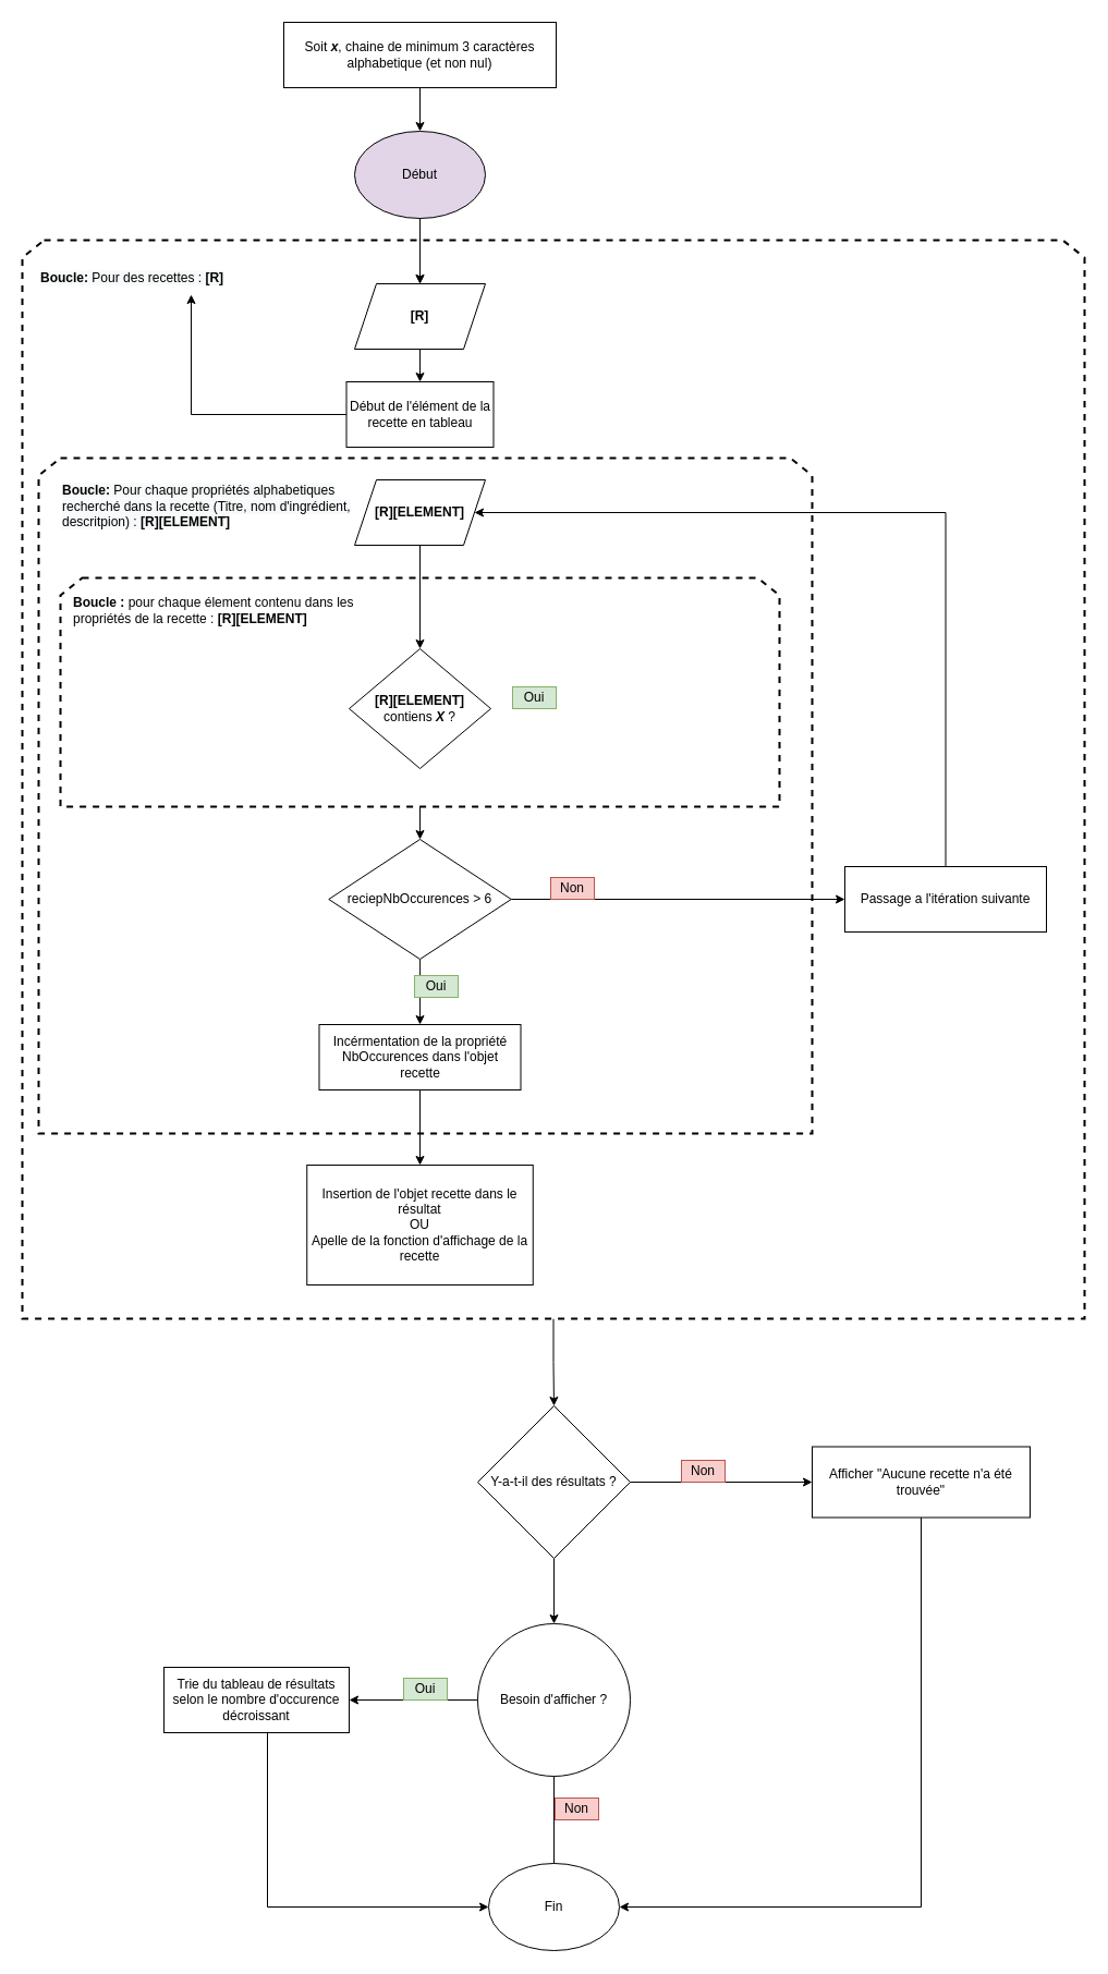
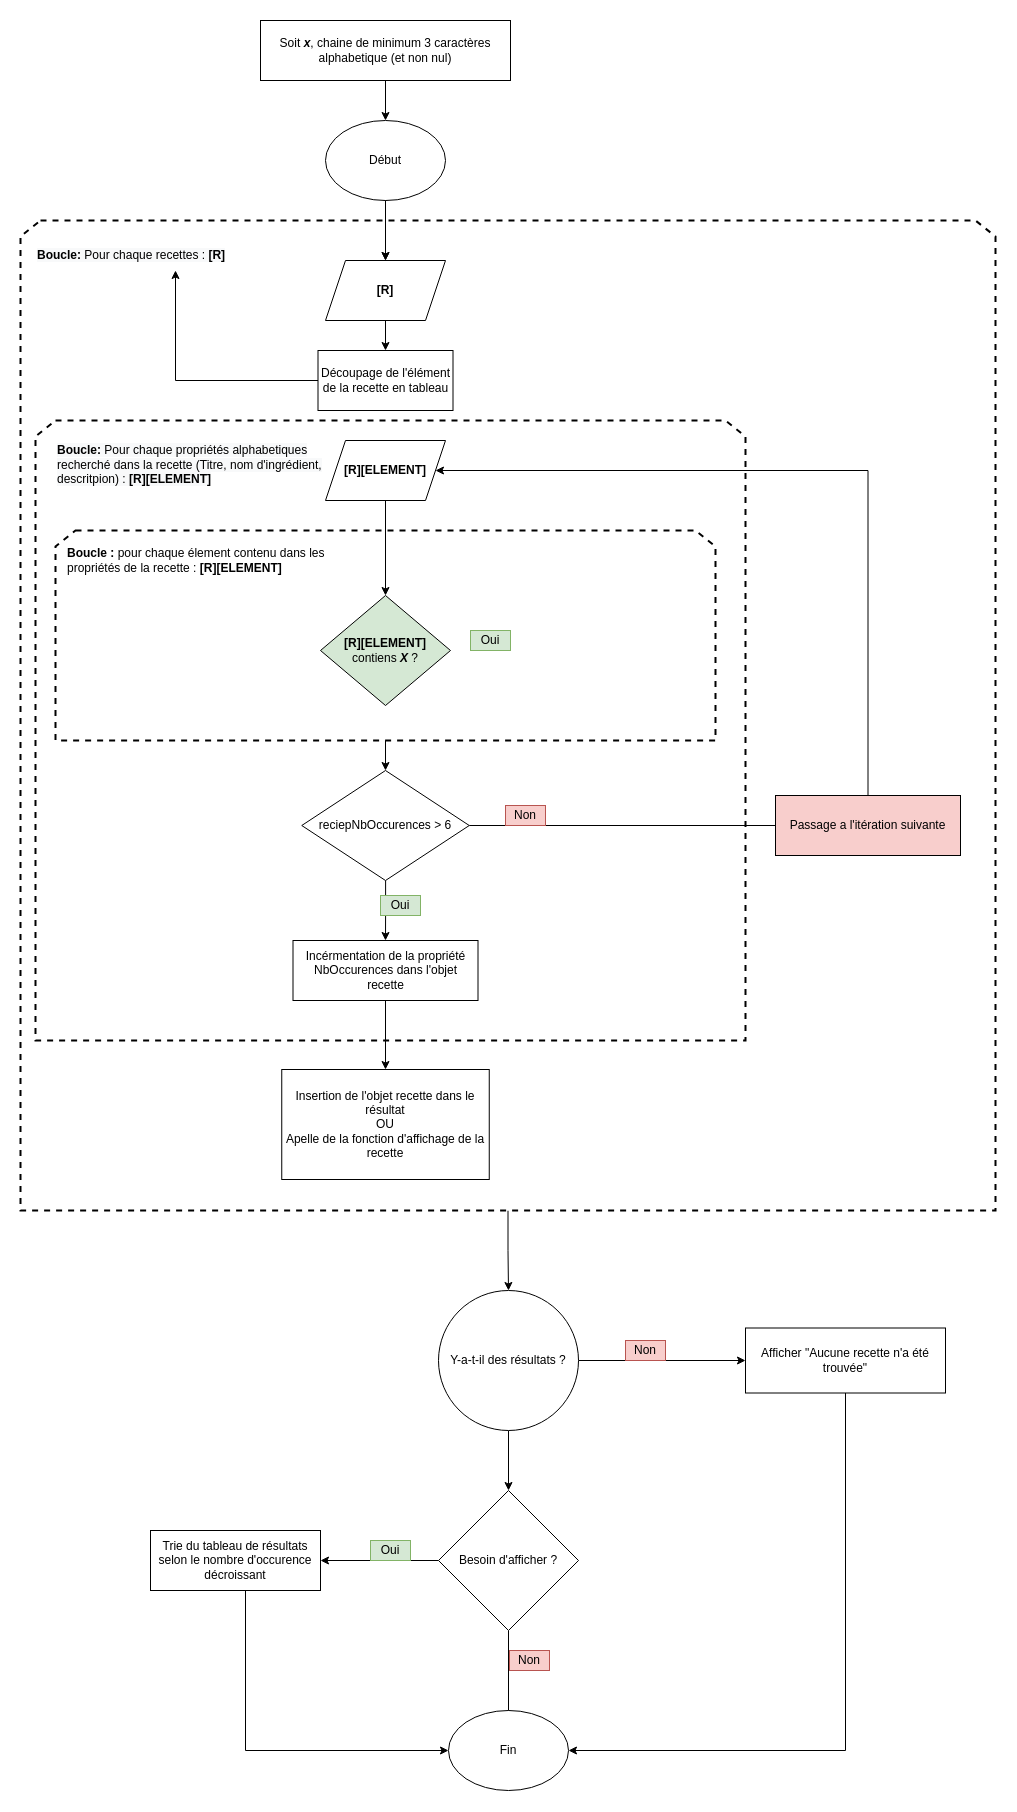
  <mxCell id="0" />
  <mxCell id="1" parent="0" />
  <mxCell id="2" style="edgeStyle=orthogonalEdgeStyle;rounded=0;orthogonalLoop=1;jettySize=auto;html=1;" edge="1" parent="1" source="3" target="35"><mxGeometry relative="1" as="geometry" /></mxCell>
  <mxCell id="3" value="" style="shape=loopLimit;whiteSpace=wrap;html=1;dashed=1;strokeWidth=2;align=left;" vertex="1" parent="1"><mxGeometry x="20" y="220" width="975" height="990" as="geometry" /></mxCell>
  <mxCell id="4" style="edgeStyle=orthogonalEdgeStyle;rounded=0;orthogonalLoop=1;jettySize=auto;html=1;" edge="1" parent="1" source="5"><mxGeometry relative="1" as="geometry"><mxPoint x="385" y="260" as="targetPoint" /></mxGeometry></mxCell>
- <mxCell id="5" value="Début" style="ellipse;whiteSpace=wrap;html=1;fillColor=#e1d5e7;" vertex="1" parent="1"><mxGeometry x="325" y="120" width="120" height="80" as="geometry" /></mxCell>
+ <mxCell id="5" value="Début" style="ellipse;whiteSpace=wrap;html=1;" vertex="1" parent="1"><mxGeometry x="325" y="120" width="120" height="80" as="geometry" /></mxCell>
  <mxCell id="6" style="edgeStyle=orthogonalEdgeStyle;rounded=0;orthogonalLoop=1;jettySize=auto;html=1;" edge="1" parent="1" source="7" target="5"><mxGeometry relative="1" as="geometry" /></mxCell>
  <mxCell id="7" value="Soit &lt;b style=&quot;font-style: italic&quot;&gt;x&lt;/b&gt;, chaine de minimum 3 caractères alphabetique (et non nul)" style="rounded=0;whiteSpace=wrap;html=1;" vertex="1" parent="1"><mxGeometry x="260" y="20" width="250" height="60" as="geometry" /></mxCell>
- <mxCell id="8" value="&lt;br&gt;&lt;br&gt;&lt;b style=&quot;color: rgb(0 , 0 , 0) ; font-family: &amp;#34;helvetica&amp;#34; ; font-size: 12px ; font-style: normal ; letter-spacing: normal ; text-align: left ; text-indent: 0px ; text-transform: none ; word-spacing: 0px ; background-color: rgb(248 , 249 , 250)&quot;&gt;Boucle:&lt;span&gt;&amp;nbsp;&lt;/span&gt;&lt;/b&gt;&lt;span style=&quot;color: rgb(0 , 0 , 0) ; font-family: &amp;#34;helvetica&amp;#34; ; font-size: 12px ; font-style: normal ; font-weight: 400 ; letter-spacing: normal ; text-align: left ; text-indent: 0px ; text-transform: none ; word-spacing: 0px ; background-color: rgb(248 , 249 , 250) ; display: inline ; float: none&quot;&gt;Pour des recettes : &lt;/span&gt;&lt;span style=&quot;color: rgb(0 , 0 , 0) ; font-family: &amp;#34;helvetica&amp;#34; ; font-size: 12px ; font-style: normal ; letter-spacing: normal ; text-align: left ; text-indent: 0px ; text-transform: none ; word-spacing: 0px ; background-color: rgb(248 , 249 , 250) ; display: inline ; float: none&quot;&gt;&lt;b&gt;[R]&lt;/b&gt;&lt;/span&gt;" style="rounded=0;whiteSpace=wrap;html=1;dashed=1;strokeWidth=2;align=left;fillColor=none;strokeColor=none;" vertex="1" parent="1"><mxGeometry x="35" y="210" width="280" height="60" as="geometry" /></mxCell>
+ <mxCell id="8" value="&lt;br&gt;&lt;br&gt;&lt;b style=&quot;color: rgb(0 , 0 , 0) ; font-family: &amp;#34;helvetica&amp;#34; ; font-size: 12px ; font-style: normal ; letter-spacing: normal ; text-align: left ; text-indent: 0px ; text-transform: none ; word-spacing: 0px ; background-color: rgb(248 , 249 , 250)&quot;&gt;Boucle:&lt;span&gt;&amp;nbsp;&lt;/span&gt;&lt;/b&gt;&lt;span style=&quot;color: rgb(0 , 0 , 0) ; font-family: &amp;#34;helvetica&amp;#34; ; font-size: 12px ; font-style: normal ; font-weight: 400 ; letter-spacing: normal ; text-align: left ; text-indent: 0px ; text-transform: none ; word-spacing: 0px ; background-color: rgb(248 , 249 , 250) ; display: inline ; float: none&quot;&gt;Pour chaque recettes : &lt;/span&gt;&lt;span style=&quot;color: rgb(0 , 0 , 0) ; font-family: &amp;#34;helvetica&amp;#34; ; font-size: 12px ; font-style: normal ; letter-spacing: normal ; text-align: left ; text-indent: 0px ; text-transform: none ; word-spacing: 0px ; background-color: rgb(248 , 249 , 250) ; display: inline ; float: none&quot;&gt;&lt;b&gt;[R]&lt;/b&gt;&lt;/span&gt;" style="rounded=0;whiteSpace=wrap;html=1;dashed=1;strokeWidth=2;align=left;fillColor=none;strokeColor=none;" vertex="1" parent="1"><mxGeometry x="35" y="210" width="280" height="60" as="geometry" /></mxCell>
  <mxCell id="9" value="" style="shape=loopLimit;whiteSpace=wrap;html=1;dashed=1;strokeWidth=2;align=left;" vertex="1" parent="1"><mxGeometry x="35" y="420" width="710" height="620" as="geometry" /></mxCell>
  <mxCell id="10" value="&lt;br&gt;&lt;br&gt;&lt;b style=&quot;color: rgb(0 , 0 , 0) ; font-family: &amp;#34;helvetica&amp;#34; ; font-size: 12px ; font-style: normal ; letter-spacing: normal ; text-align: left ; text-indent: 0px ; text-transform: none ; word-spacing: 0px ; background-color: rgb(248 , 249 , 250)&quot;&gt;Boucle:&lt;span&gt;&amp;nbsp;&lt;/span&gt;&lt;/b&gt;&lt;span style=&quot;color: rgb(0 , 0 , 0) ; font-family: &amp;#34;helvetica&amp;#34; ; font-size: 12px ; font-style: normal ; font-weight: 400 ; letter-spacing: normal ; text-align: left ; text-indent: 0px ; text-transform: none ; word-spacing: 0px ; background-color: rgb(248 , 249 , 250) ; display: inline ; float: none&quot;&gt;Pour chaque propriétés alphabetiques recherché dans la recette (Titre, nom d'ingrédient, descritpion) : &lt;/span&gt;&lt;span style=&quot;color: rgb(0 , 0 , 0) ; font-family: &amp;#34;helvetica&amp;#34; ; font-size: 12px ; font-style: normal ; letter-spacing: normal ; text-align: left ; text-indent: 0px ; text-transform: none ; word-spacing: 0px ; background-color: rgb(248 , 249 , 250) ; display: inline ; float: none&quot;&gt;&lt;b&gt;[R][ELEMENT]&lt;/b&gt;&lt;/span&gt;" style="rounded=0;whiteSpace=wrap;html=1;dashed=1;strokeWidth=2;align=left;fillColor=none;strokeColor=none;" vertex="1" parent="1"><mxGeometry x="55" y="420" width="280" height="60" as="geometry" /></mxCell>
  <mxCell id="11" style="edgeStyle=orthogonalEdgeStyle;rounded=0;orthogonalLoop=1;jettySize=auto;html=1;" edge="1" parent="1" source="12" target="8"><mxGeometry relative="1" as="geometry" /></mxCell>
- <mxCell id="12" value="Début de l'élément de la recette en tableau" style="rounded=0;whiteSpace=wrap;html=1;" vertex="1" parent="1"><mxGeometry x="317.5" y="350" width="135" height="60" as="geometry" /></mxCell>
+ <mxCell id="12" value="Découpage de l'élément de la recette en tableau" style="rounded=0;whiteSpace=wrap;html=1;" vertex="1" parent="1"><mxGeometry x="317.5" y="350" width="135" height="60" as="geometry" /></mxCell>
  <mxCell id="13" value="" style="shape=loopLimit;whiteSpace=wrap;html=1;dashed=1;strokeWidth=2;align=left;" vertex="1" parent="1"><mxGeometry x="55" y="530" width="660" height="210" as="geometry" /></mxCell>
  <mxCell id="14" value="&lt;b&gt;Boucle :&lt;/b&gt;&amp;nbsp;pour chaque élement contenu dans les propriétés de la recette :&amp;nbsp;&lt;b style=&quot;font-family: &amp;#34;helvetica&amp;#34;&quot;&gt;[R][ELEMENT]&lt;/b&gt;" style="rounded=0;whiteSpace=wrap;html=1;dashed=1;strokeWidth=2;align=left;fillColor=none;strokeColor=none;" vertex="1" parent="1"><mxGeometry x="65" y="520" width="280" height="80" as="geometry" /></mxCell>
  <mxCell id="15" style="edgeStyle=orthogonalEdgeStyle;rounded=0;orthogonalLoop=1;jettySize=auto;html=1;entryX=0.5;entryY=0;entryDx=0;entryDy=0;" edge="1" parent="1" source="16" target="20"><mxGeometry relative="1" as="geometry" /></mxCell>
  <mxCell id="16" value="&lt;b style=&quot;font-family: &amp;#34;helvetica&amp;#34;&quot;&gt;[R][ELEMENT]&lt;/b&gt;" style="shape=parallelogram;perimeter=parallelogramPerimeter;whiteSpace=wrap;html=1;fixedSize=1;strokeWidth=1;align=center;" vertex="1" parent="1"><mxGeometry x="325" y="440" width="120" height="60" as="geometry" /></mxCell>
  <mxCell id="17" style="edgeStyle=orthogonalEdgeStyle;rounded=0;orthogonalLoop=1;jettySize=auto;html=1;" edge="1" parent="1" source="18" target="12"><mxGeometry relative="1" as="geometry" /></mxCell>
  <mxCell id="18" value="&lt;b style=&quot;font-family: &amp;#34;helvetica&amp;#34;&quot;&gt;[R]&lt;/b&gt;" style="shape=parallelogram;perimeter=parallelogramPerimeter;whiteSpace=wrap;html=1;fixedSize=1;strokeWidth=1;align=center;" vertex="1" parent="1"><mxGeometry x="325" y="260" width="120" height="60" as="geometry" /></mxCell>
  <mxCell id="19" value="" style="edgeStyle=orthogonalEdgeStyle;rounded=0;orthogonalLoop=1;jettySize=auto;html=1;endArrow=classic;" edge="1" parent="1" source="5" target="18"><mxGeometry relative="1" as="geometry"><mxPoint x="385" y="200" as="sourcePoint" /><mxPoint x="385" y="350" as="targetPoint" /></mxGeometry></mxCell>
- <mxCell id="20" value="&lt;b&gt;[R][ELEMENT] &lt;/b&gt;contiens &lt;i style=&quot;font-weight: bold&quot;&gt;X&lt;/i&gt;&amp;nbsp;?" style="rhombus;whiteSpace=wrap;html=1;strokeWidth=1;align=center;" vertex="1" parent="1"><mxGeometry x="320" y="595" width="130" height="110" as="geometry" /></mxCell>
+ <mxCell id="20" value="&lt;b&gt;[R][ELEMENT] &lt;/b&gt;contiens &lt;i style=&quot;font-weight: bold&quot;&gt;X&lt;/i&gt;&amp;nbsp;?" style="rhombus;whiteSpace=wrap;html=1;strokeWidth=1;align=center;fillColor=#d5e8d4;" vertex="1" parent="1"><mxGeometry x="320" y="595" width="130" height="110" as="geometry" /></mxCell>
  <mxCell id="21" value="Oui" style="rounded=0;whiteSpace=wrap;html=1;strokeWidth=1;align=center;fillColor=#d5e8d4;strokeColor=#82b366;" vertex="1" parent="1"><mxGeometry x="470" y="630" width="40" height="20" as="geometry" /></mxCell>
  <mxCell id="22" style="edgeStyle=orthogonalEdgeStyle;rounded=0;orthogonalLoop=1;jettySize=auto;html=1;entryX=0.5;entryY=0;entryDx=0;entryDy=0;" edge="1" parent="1" source="23" target="27"><mxGeometry relative="1" as="geometry" /></mxCell>
  <mxCell id="23" value="reciepNbOccurences &amp;gt; 6" style="rhombus;whiteSpace=wrap;html=1;strokeWidth=1;align=center;" vertex="1" parent="1"><mxGeometry x="301.25" y="770" width="167.5" height="110" as="geometry" /></mxCell>
  <mxCell id="24" value="" style="endArrow=classic;html=1;rounded=0;exitX=0.5;exitY=1;exitDx=0;exitDy=0;entryX=0.5;entryY=0;entryDx=0;entryDy=0;" edge="1" parent="1" source="13" target="23"><mxGeometry width="50" height="50" relative="1" as="geometry"><mxPoint x="385" y="880" as="sourcePoint" /><mxPoint x="435" y="830" as="targetPoint" /></mxGeometry></mxCell>
- <mxCell id="25" style="edgeStyle=orthogonalEdgeStyle;rounded=0;orthogonalLoop=1;jettySize=auto;html=1;exitX=1;exitY=0.5;exitDx=0;exitDy=0;" edge="1" parent="1" source="23" target="30"><mxGeometry relative="1" as="geometry" /></mxCell>
+ <mxCell id="25" style="edgeStyle=orthogonalEdgeStyle;rounded=0;orthogonalLoop=1;jettySize=auto;html=1;exitX=1;exitY=0.5;exitDx=0;exitDy=0;endArrow=none;" edge="1" parent="1" source="23" target="30"><mxGeometry relative="1" as="geometry" /></mxCell>
  <mxCell id="26" style="edgeStyle=orthogonalEdgeStyle;rounded=0;orthogonalLoop=1;jettySize=auto;html=1;entryX=0.5;entryY=0;entryDx=0;entryDy=0;" edge="1" parent="1" source="27" target="32"><mxGeometry relative="1" as="geometry" /></mxCell>
  <mxCell id="27" value="Incérmentation de la propriété NbOccurences dans l'objet recette" style="rounded=0;whiteSpace=wrap;html=1;strokeWidth=1;align=center;" vertex="1" parent="1"><mxGeometry x="292.5" y="940" width="185" height="60" as="geometry" /></mxCell>
  <mxCell id="28" value="Oui" style="rounded=0;whiteSpace=wrap;html=1;strokeWidth=1;align=center;fillColor=#d5e8d4;strokeColor=#82b366;" vertex="1" parent="1"><mxGeometry x="380" y="895" width="40" height="20" as="geometry" /></mxCell>
  <mxCell id="29" style="edgeStyle=orthogonalEdgeStyle;rounded=0;orthogonalLoop=1;jettySize=auto;html=1;entryX=1;entryY=0.5;entryDx=0;entryDy=0;" edge="1" parent="1" source="30" target="16"><mxGeometry relative="1" as="geometry"><Array as="points"><mxPoint x="868" y="470" /></Array></mxGeometry></mxCell>
- <mxCell id="30" value="Passage a l'itération suivante" style="rounded=0;whiteSpace=wrap;html=1;strokeWidth=1;align=center;" vertex="1" parent="1"><mxGeometry x="775" y="795" width="185" height="60" as="geometry" /></mxCell>
+ <mxCell id="30" value="Passage a l'itération suivante" style="rounded=0;whiteSpace=wrap;html=1;strokeWidth=1;align=center;fillColor=#f8cecc;" vertex="1" parent="1"><mxGeometry x="775" y="795" width="185" height="60" as="geometry" /></mxCell>
  <mxCell id="31" value="Non" style="rounded=0;whiteSpace=wrap;html=1;strokeWidth=1;align=center;fillColor=#f8cecc;strokeColor=#b85450;" vertex="1" parent="1"><mxGeometry x="505" y="805" width="40" height="20" as="geometry" /></mxCell>
  <mxCell id="32" value="Insertion de l'objet recette dans le résultat &lt;br&gt;OU&lt;br&gt;Apelle de la fonction d'affichage de la recette" style="rounded=0;whiteSpace=wrap;html=1;strokeWidth=1;align=center;" vertex="1" parent="1"><mxGeometry x="281.25" y="1069" width="207.5" height="110" as="geometry" /></mxCell>
  <mxCell id="33" style="edgeStyle=orthogonalEdgeStyle;rounded=0;orthogonalLoop=1;jettySize=auto;html=1;entryX=0.5;entryY=0;entryDx=0;entryDy=0;" edge="1" parent="1" source="35" target="39"><mxGeometry relative="1" as="geometry" /></mxCell>
  <mxCell id="34" style="edgeStyle=orthogonalEdgeStyle;rounded=0;orthogonalLoop=1;jettySize=auto;html=1;" edge="1" parent="1" source="35" target="45"><mxGeometry relative="1" as="geometry" /></mxCell>
- <mxCell id="35" value="Y-a-t-il des résultats ?" style="rhombus;whiteSpace=wrap;html=1;strokeWidth=1;align=center;" vertex="1" parent="1"><mxGeometry x="438" y="1290" width="140" height="140" as="geometry" /></mxCell>
+ <mxCell id="35" value="Y-a-t-il des résultats ?" style="ellipse;whiteSpace=wrap;html=1;strokeWidth=1;align=center;" vertex="1" parent="1"><mxGeometry x="438" y="1290" width="140" height="140" as="geometry" /></mxCell>
  <mxCell id="36" value="Fin" style="ellipse;whiteSpace=wrap;html=1;strokeWidth=1;align=center;" vertex="1" parent="1"><mxGeometry x="448" y="1710" width="120" height="80" as="geometry" /></mxCell>
  <mxCell id="37" style="edgeStyle=orthogonalEdgeStyle;rounded=0;orthogonalLoop=1;jettySize=auto;html=1;entryX=1;entryY=0.5;entryDx=0;entryDy=0;" edge="1" parent="1" source="39" target="41"><mxGeometry relative="1" as="geometry"><Array as="points" /></mxGeometry></mxCell>
  <mxCell id="38" style="edgeStyle=orthogonalEdgeStyle;rounded=0;orthogonalLoop=1;jettySize=auto;html=1;entryX=0.5;entryY=0;entryDx=0;entryDy=0;endArrow=none;" edge="1" parent="1" source="39" target="36"><mxGeometry relative="1" as="geometry" /></mxCell>
- <mxCell id="39" value="Besoin d'afficher ?" style="ellipse;whiteSpace=wrap;html=1;strokeWidth=1;align=center;" vertex="1" parent="1"><mxGeometry x="438" y="1490" width="140" height="140" as="geometry" /></mxCell>
+ <mxCell id="39" value="Besoin d'afficher ?" style="rhombus;whiteSpace=wrap;html=1;strokeWidth=1;align=center;" vertex="1" parent="1"><mxGeometry x="438" y="1490" width="140" height="140" as="geometry" /></mxCell>
  <mxCell id="40" style="edgeStyle=orthogonalEdgeStyle;rounded=0;orthogonalLoop=1;jettySize=auto;html=1;entryX=0;entryY=0.5;entryDx=0;entryDy=0;" edge="1" parent="1" source="41" target="36"><mxGeometry relative="1" as="geometry"><mxPoint x="445" y="1750" as="targetPoint" /><Array as="points"><mxPoint x="245" y="1750" /></Array></mxGeometry></mxCell>
  <mxCell id="41" value="Trie du tableau de résultats selon le nombre d'occurence décroissant" style="rounded=0;whiteSpace=wrap;html=1;strokeWidth=1;align=center;" vertex="1" parent="1"><mxGeometry x="150" y="1530" width="170" height="60" as="geometry" /></mxCell>
  <mxCell id="42" value="Oui" style="rounded=0;whiteSpace=wrap;html=1;strokeWidth=1;align=center;fillColor=#d5e8d4;strokeColor=#82b366;" vertex="1" parent="1"><mxGeometry x="370" y="1540" width="40" height="20" as="geometry" /></mxCell>
  <mxCell id="43" value="Non" style="rounded=0;whiteSpace=wrap;html=1;strokeWidth=1;align=center;fillColor=#f8cecc;strokeColor=#b85450;" vertex="1" parent="1"><mxGeometry x="509" y="1650" width="40" height="20" as="geometry" /></mxCell>
  <mxCell id="44" style="edgeStyle=orthogonalEdgeStyle;rounded=0;orthogonalLoop=1;jettySize=auto;html=1;entryX=1;entryY=0.5;entryDx=0;entryDy=0;" edge="1" parent="1" source="45" target="36"><mxGeometry relative="1" as="geometry"><Array as="points"><mxPoint x="845" y="1750" /></Array></mxGeometry></mxCell>
  <mxCell id="45" value="Afficher &quot;Aucune recette n'a été trouvée&quot;" style="rounded=0;whiteSpace=wrap;html=1;strokeWidth=1;align=center;" vertex="1" parent="1"><mxGeometry x="745" y="1327.5" width="200" height="65" as="geometry" /></mxCell>
  <mxCell id="46" value="Non" style="rounded=0;whiteSpace=wrap;html=1;strokeWidth=1;align=center;fillColor=#f8cecc;strokeColor=#b85450;" vertex="1" parent="1"><mxGeometry x="625" y="1340" width="40" height="20" as="geometry" /></mxCell>
